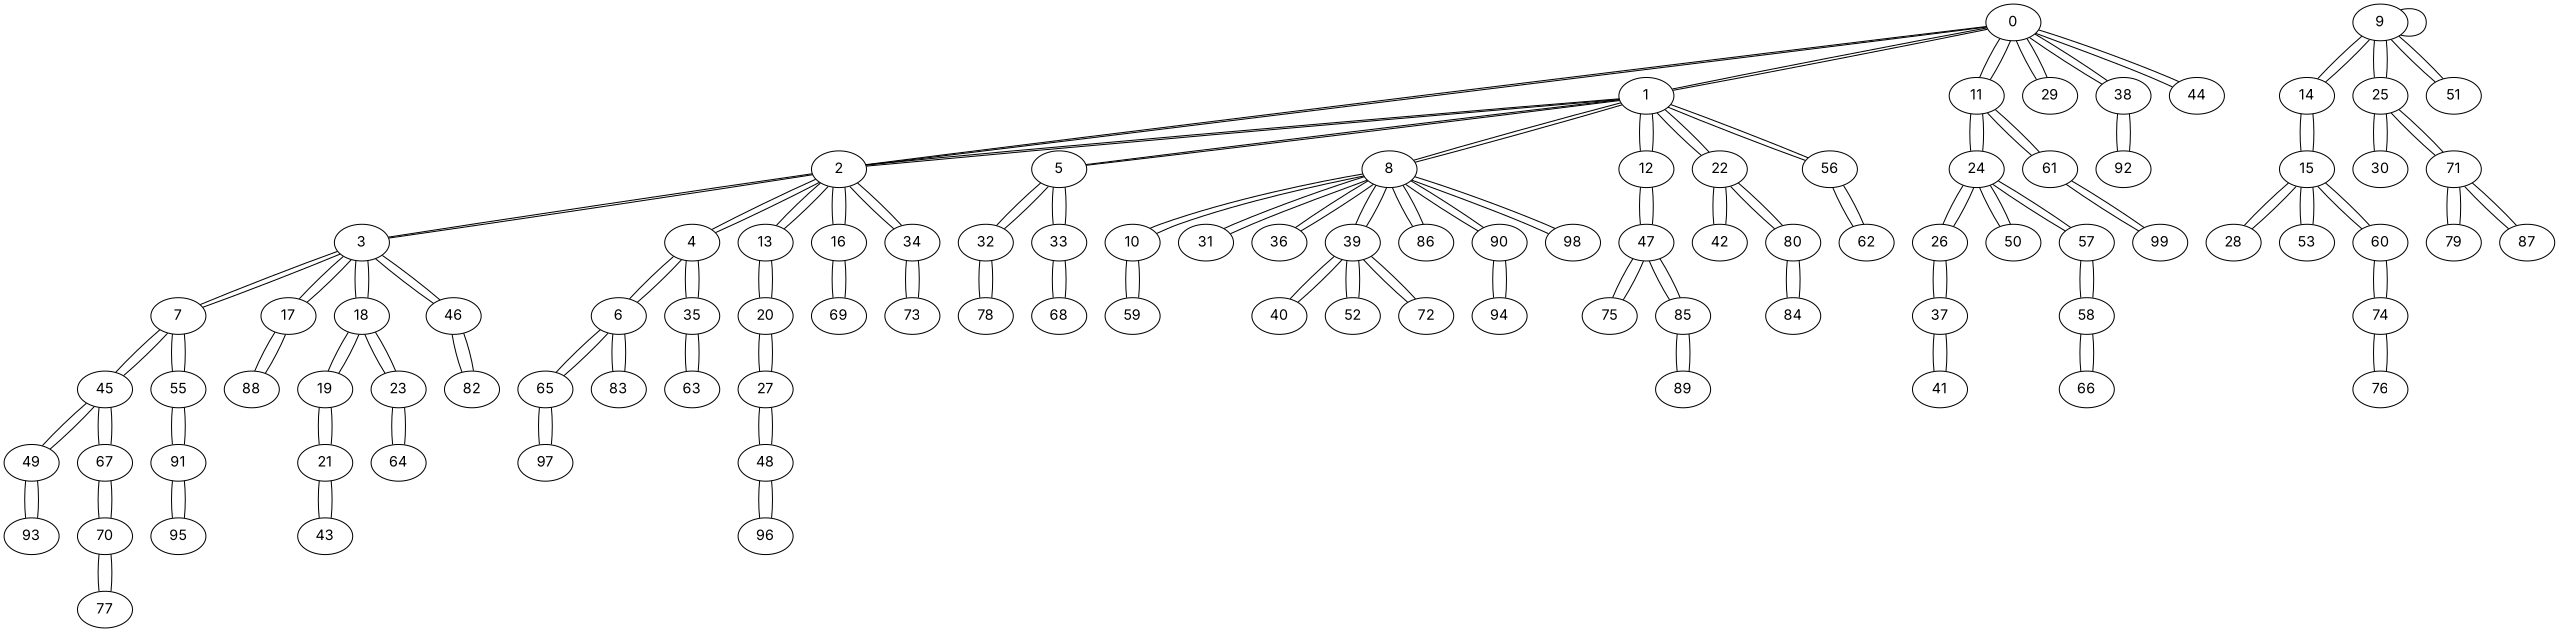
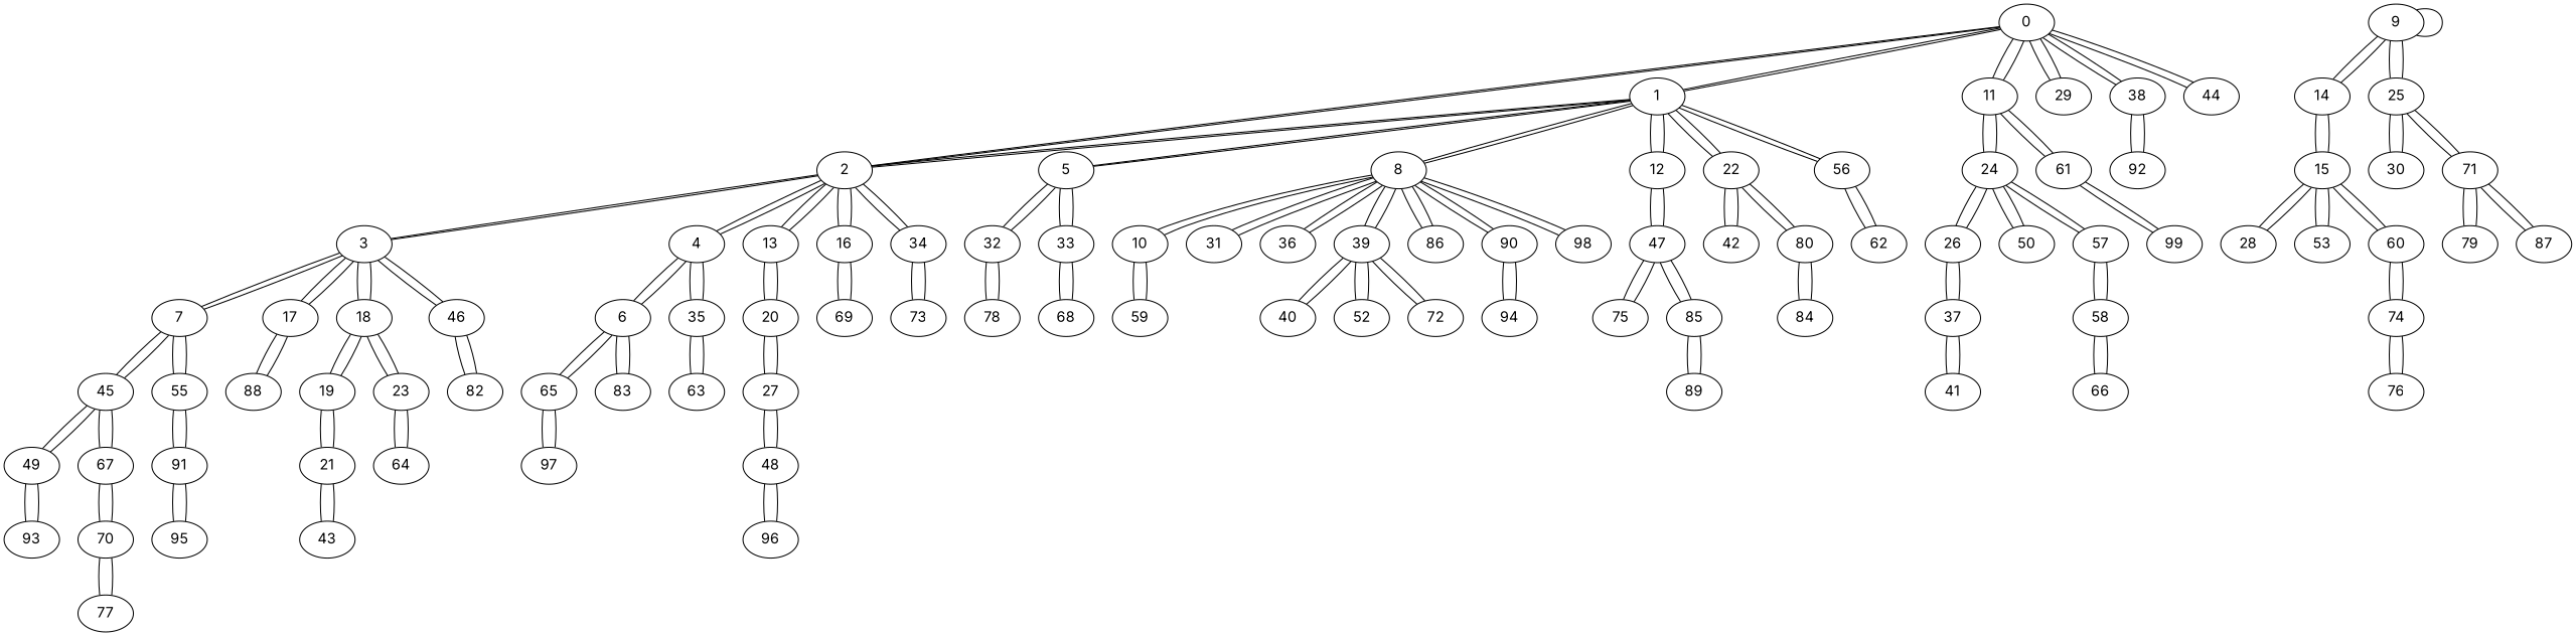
  graph {
    fontname=Inter
    node [fontname=Inter]
    edge [fontname=Inter]
    n1 [label=0]
    n2 [label=1]
    n3 [label=2]
    n4 [label=11]
    n5 [label=29]
    n6 [label=38]
    n7 [label=44]
    n8 [label=5]
    n9 [label=8]
    n10 [label=12]
    n11 [label=22]
    n12 [label=56]
    n13 [label=3]
    n14 [label=4]
    n15 [label=13]
    n16 [label=16]
    n17 [label=34]
    n18 [label=24]
    n19 [label=61]
    n20 [label=92]
    n21 [label=32]
    n22 [label=33]
    n23 [label=10]
    n24 [label=31]
    n25 [label=36]
    n26 [label=39]
    n27 [label=86]
    n28 [label=90]
    n29 [label=98]
    n30 [label=47]
    n31 [label=42]
    n32 [label=80]
    n33 [label=62]
    n34 [label=7]
    n35 [label=17]
    n36 [label=18]
    n37 [label=46]
    n38 [label=6]
    n39 [label=35]
    n40 [label=20]
    n41 [label=69]
    n42 [label=73]
    n43 [label=26]
    n44 [label=50]
    n45 [label=57]
    n46 [label=99]
    n47 [label=78]
    n48 [label=68]
    n49 [label=59]
    n50 [label=40]
    n51 [label=52]
    n52 [label=72]
    n53 [label=94]
    n54 [label=75]
    n55 [label=85]
    n56 [label=84]
    n57 [label=45]
    n58 [label=55]
    n59 [label=88]
    n60 [label=19]
    n61 [label=23]
    n62 [label=82]
    n63 [label=65]
    n64 [label=83]
    n65 [label=63]
    n66 [label=27]
    n67 [label=49]
    n68 [label=67]
    n69 [label=91]
    n70 [label=21]
    n71 [label=64]
    n72 [label=97]
    n73 [label=93]
    n74 [label=70]
    n75 [label=95]
    n76 [label=9]
    n77 [label=14]
    n78 [label=25]
-   n79 [label=51]
    n80 [label=15]
    n81 [label=30]
    n82 [label=71]
    n83 [label=28]
    n84 [label=53]
    n85 [label=60]
    n86 [label=79]
    n87 [label=87]
    n88 [label=37]
    n89 [label=58]
    n90 [label=89]
    n91 [label=48]
    n92 [label=74]
    n93 [label=76]
    n94 [label=43]
    n95 [label=96]
    n96 [label=41]
    n97 [label=66]
    n98 [label=77]
    n1 -- n2
    n1 -- n3
    n1 -- n4
    n1 -- n5
    n1 -- n6
    n1 -- n7
    n2 -- n1
    n2 -- n3
    n2 -- n8
    n2 -- n9
    n2 -- n10
    n2 -- n11
    n2 -- n12
    n3 -- n1
    n3 -- n2
    n3 -- n13
    n3 -- n14
    n3 -- n15
    n3 -- n16
    n3 -- n17
    n4 -- n1
    n4 -- n18
    n4 -- n19
    n5 -- n1
    n6 -- n1
    n6 -- n20
    n7 -- n1
    n8 -- n2
    n8 -- n21
    n8 -- n22
    n9 -- n2
    n9 -- n23
    n9 -- n24
    n9 -- n25
    n9 -- n26
    n9 -- n27
    n9 -- n28
    n9 -- n29
    n10 -- n2
    n10 -- n30
    n11 -- n2
    n11 -- n31
    n11 -- n32
    n12 -- n2
    n12 -- n33
    n13 -- n3
    n13 -- n34
    n13 -- n35
    n13 -- n36
    n13 -- n37
    n14 -- n3
    n14 -- n38
    n14 -- n39
    n15 -- n3
    n15 -- n40
    n16 -- n3
    n16 -- n41
    n17 -- n3
    n17 -- n42
    n18 -- n4
    n18 -- n43
    n18 -- n44
    n18 -- n45
    n19 -- n4
    n19 -- n46
    n20 -- n6
    n21 -- n8
    n21 -- n47
    n22 -- n8
    n22 -- n48
    n23 -- n9
    n23 -- n49
    n24 -- n9
    n25 -- n9
    n26 -- n9
    n26 -- n50
    n26 -- n51
    n26 -- n52
    n27 -- n9
    n28 -- n9
    n28 -- n53
    n29 -- n9
    n30 -- n10
    n30 -- n54
    n30 -- n55
    n31 -- n11
    n32 -- n11
    n32 -- n56
    n33 -- n12
    n34 -- n13
    n34 -- n57
    n34 -- n58
    n35 -- n13
    n35 -- n59
    n36 -- n13
    n36 -- n60
    n36 -- n61
    n37 -- n13
    n37 -- n62
    n38 -- n14
    n38 -- n63
    n38 -- n64
    n39 -- n14
    n39 -- n65
    n40 -- n15
    n40 -- n66
    n41 -- n16
    n42 -- n17
    n43 -- n18
    n43 -- n88
    n44 -- n18
    n45 -- n18
    n45 -- n89
    n46 -- n19
    n47 -- n21
    n48 -- n22
    n49 -- n23
    n50 -- n26
    n51 -- n26
    n52 -- n26
    n53 -- n28
    n54 -- n30
    n55 -- n30
    n55 -- n90
    n56 -- n32
    n57 -- n34
    n57 -- n67
    n57 -- n68
    n58 -- n34
    n58 -- n69
    n59 -- n35
    n60 -- n36
    n60 -- n70
    n61 -- n36
    n61 -- n71
    n62 -- n37
    n63 -- n38
    n63 -- n72
    n64 -- n38
    n65 -- n39
    n66 -- n40
    n66 -- n91
    n67 -- n57
    n67 -- n73
    n68 -- n57
    n68 -- n74
    n69 -- n58
    n69 -- n75
    n70 -- n60
    n70 -- n94
    n71 -- n61
    n72 -- n63
    n73 -- n67
    n74 -- n68
    n74 -- n98
    n75 -- n69
    n76 -- n76
    n76 -- n77
    n76 -- n78
-   n76 -- n79
    n77 -- n76
    n77 -- n80
    n78 -- n76
    n78 -- n81
    n78 -- n82
-   n79 -- n76
    n80 -- n77
    n80 -- n83
    n80 -- n84
    n80 -- n85
    n81 -- n78
    n82 -- n78
    n82 -- n86
    n82 -- n87
    n83 -- n80
    n84 -- n80
    n85 -- n80
    n85 -- n92
    n86 -- n82
    n87 -- n82
    n88 -- n43
    n88 -- n96
    n89 -- n45
    n89 -- n97
    n90 -- n55
    n91 -- n66
    n91 -- n95
    n92 -- n85
    n92 -- n93
    n93 -- n92
    n94 -- n70
    n95 -- n91
    n96 -- n88
    n97 -- n89
    n98 -- n74
  }
